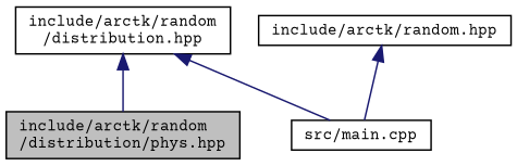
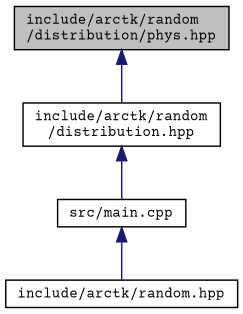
  digraph {
    fontname="Courier Prime"
    node [color=black fontname="Courier Prime" fontsize=10 shape=record]
    edge [color=midnightblue dir=back fontname="Courier Prime" fontsize=10 labelfontname=Helvetica labelfontsize=10 style=solid]
    n1 [fillcolor=grey75 fontcolor=black height=0.2 label="include/arctk/random\l/distribution/phys.hpp" style=filled width=0.4]
    n2 [height=0.2 label="include/arctk/random\l/distribution.hpp" width=0.4]
    n3 [height=0.2 label="src/main.cpp" width=0.4]
    n4 [height=0.2 label="include/arctk/random.hpp" width=0.4]
-   n2 -> n1
+   n1 -> n2
    n2 -> n3
-   n4 -> n3
+   n3 -> n4
  }
